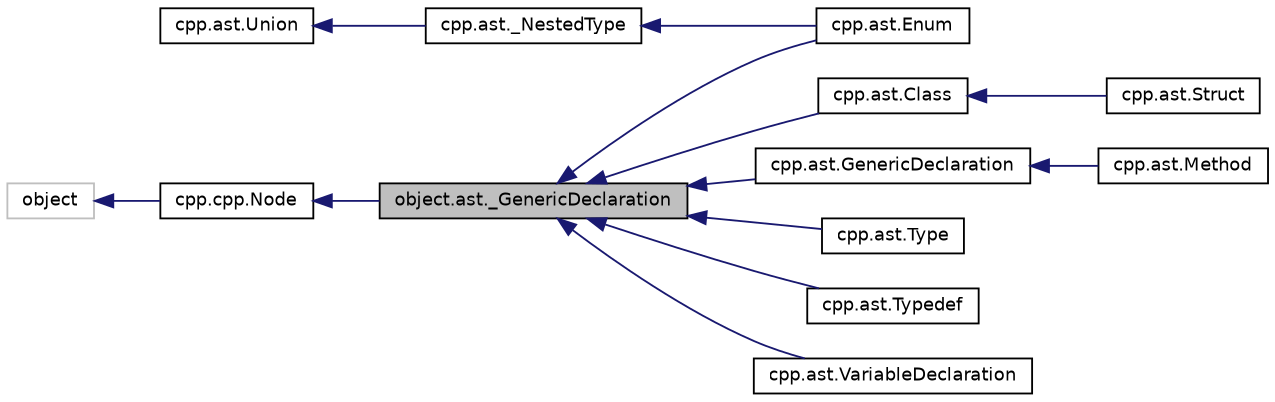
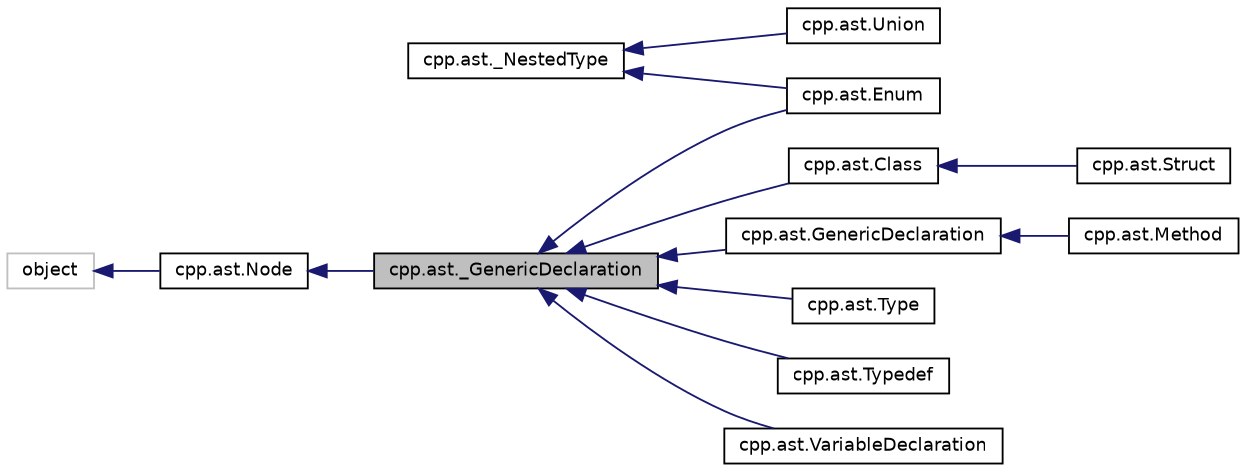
  digraph {
    rankdir=LR
    node [color=black fillcolor=white fontname=Helvetica fontsize=10 shape=record style=filled]
    edge [color=midnightblue dir=back fontname=Helvetica fontsize=10 labelfontname=Helvetica labelfontsize=10 style=solid]
-   n1 [fillcolor=grey75 fontcolor=black height=0.2 label="object.ast._GenericDeclaration" width=0.4]
+   n1 [fillcolor=grey75 fontcolor=black height=0.2 label="cpp.ast._GenericDeclaration" width=0.4]
    n2 [height=0.2 label="cpp.ast.Class" width=0.4]
    n3 [height=0.2 label="cpp.ast.GenericDeclaration" width=0.4]
    n4 [height=0.2 label="cpp.ast.Type" width=0.4]
    n5 [height=0.2 label="cpp.ast.Typedef" width=0.4]
    n6 [height=0.2 label="cpp.ast.VariableDeclaration" width=0.4]
    n7 [height=0.2 label="cpp.ast.Enum" width=0.4]
    n8 [height=0.2 label="cpp.ast.Struct" width=0.4]
    n9 [height=0.2 label="cpp.ast.Method" width=0.4]
    n10 [height=0.2 label="cpp.ast._NestedType" width=0.4]
    n11 [height=0.2 label="cpp.ast.Union" width=0.4]
-   n12 [height=0.2 label="cpp.cpp.Node" width=0.4]
+   n12 [height=0.2 label="cpp.ast.Node" width=0.4]
    n13 [color=grey75 height=0.2 label=object width=0.4]
    n1 -> n2
    n1 -> n3
    n1 -> n4
    n1 -> n5
    n1 -> n6
    n1 -> n7
    n2 -> n8
    n3 -> n9
    n10 -> n7
-   n11 -> n10
+   n10 -> n11
    n12 -> n1
    n13 -> n12
  }
